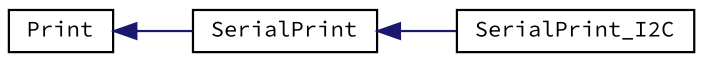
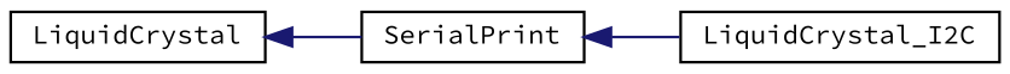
  digraph {
    fontname="Source Code Pro"
    rankdir=LR
    node [color=black fillcolor=white fontname="Source Code Pro" fontsize=10 shape=record style=filled]
    edge [color=midnightblue dir=back fontname="Source Code Pro" fontsize=10 labelfontname=Helvetica labelfontsize=10 style=solid]
-   n1 [height=0.2 label=Print width=0.4]
+   n1 [height=0.2 label=LiquidCrystal width=0.4]
    n2 [height=0.2 label=SerialPrint width=0.4]
-   n3 [height=0.2 label=SerialPrint_I2C width=0.4]
+   n3 [height=0.2 label=LiquidCrystal_I2C width=0.4]
    n1 -> n2
    n2 -> n3
  }
